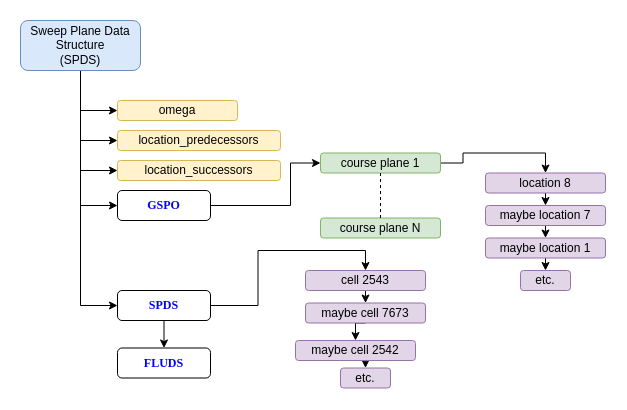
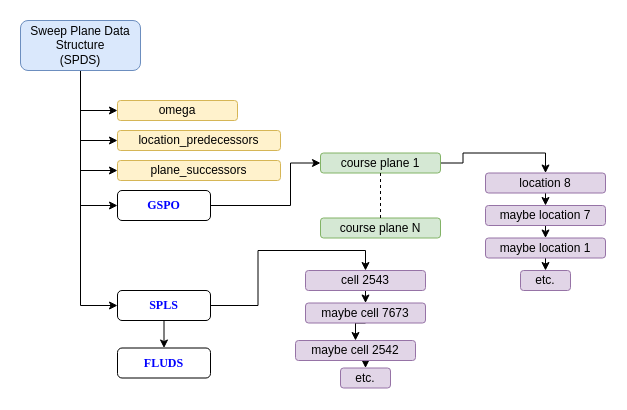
  <mxCell id="0" />
  <mxCell id="1" parent="0" />
  <mxCell id="2" style="edgeStyle=orthogonalEdgeStyle;rounded=0;orthogonalLoop=1;jettySize=auto;html=1;exitX=0.5;exitY=1;exitDx=0;exitDy=0;entryX=0;entryY=0.5;entryDx=0;entryDy=0;" edge="1" parent="1" source="7" target="8"><mxGeometry relative="1" as="geometry" /></mxCell>
  <mxCell id="3" style="edgeStyle=orthogonalEdgeStyle;rounded=0;orthogonalLoop=1;jettySize=auto;html=1;exitX=0.5;exitY=1;exitDx=0;exitDy=0;entryX=0;entryY=0.5;entryDx=0;entryDy=0;" edge="1" parent="1" source="7" target="9"><mxGeometry relative="1" as="geometry"><Array as="points"><mxPoint x="80" y="140" /></Array></mxGeometry></mxCell>
  <mxCell id="4" style="edgeStyle=orthogonalEdgeStyle;rounded=0;orthogonalLoop=1;jettySize=auto;html=1;exitX=0.5;exitY=1;exitDx=0;exitDy=0;entryX=0;entryY=0.5;entryDx=0;entryDy=0;" edge="1" parent="1" source="7" target="10"><mxGeometry relative="1" as="geometry" /></mxCell>
  <mxCell id="5" style="edgeStyle=orthogonalEdgeStyle;rounded=0;orthogonalLoop=1;jettySize=auto;html=1;exitX=0.5;exitY=1;exitDx=0;exitDy=0;entryX=0;entryY=0.5;entryDx=0;entryDy=0;" edge="1" parent="1" source="7" target="12"><mxGeometry relative="1" as="geometry" /></mxCell>
  <mxCell id="6" style="edgeStyle=orthogonalEdgeStyle;rounded=0;orthogonalLoop=1;jettySize=auto;html=1;exitX=0.5;exitY=1;exitDx=0;exitDy=0;entryX=0;entryY=0.5;entryDx=0;entryDy=0;" edge="1" parent="1" source="7" target="15"><mxGeometry relative="1" as="geometry" /></mxCell>
  <mxCell id="7" value="Sweep Plane Data Structure&lt;br&gt;(SPDS)&lt;br&gt;" style="rounded=1;whiteSpace=wrap;html=1;fillColor=#dae8fc;strokeColor=#6c8ebf;" parent="1" vertex="1"><mxGeometry x="20" y="20" width="120" height="50" as="geometry" /></mxCell>
  <mxCell id="8" value="omega&lt;br&gt;" style="rounded=1;whiteSpace=wrap;html=1;fillColor=#fff2cc;strokeColor=#d6b656;" vertex="1" parent="1"><mxGeometry x="117" y="100" width="120" height="20" as="geometry" /></mxCell>
  <mxCell id="9" value="location_predecessors&lt;br&gt;" style="rounded=1;whiteSpace=wrap;html=1;fillColor=#fff2cc;strokeColor=#d6b656;" vertex="1" parent="1"><mxGeometry x="117" y="130" width="163" height="20" as="geometry" /></mxCell>
- <mxCell id="10" value="location_successors&lt;br&gt;" style="rounded=1;whiteSpace=wrap;html=1;fillColor=#fff2cc;strokeColor=#d6b656;" vertex="1" parent="1"><mxGeometry x="117" y="160" width="163" height="20" as="geometry" /></mxCell>
+ <mxCell id="10" value="plane_successors&lt;br&gt;" style="rounded=1;whiteSpace=wrap;html=1;fillColor=#fff2cc;strokeColor=#d6b656;" vertex="1" parent="1"><mxGeometry x="117" y="160" width="163" height="20" as="geometry" /></mxCell>
  <mxCell id="11" style="edgeStyle=orthogonalEdgeStyle;rounded=0;orthogonalLoop=1;jettySize=auto;html=1;exitX=1;exitY=0.5;exitDx=0;exitDy=0;entryX=0;entryY=0.5;entryDx=0;entryDy=0;strokeColor=#000000;" edge="1" parent="1" source="12" target="17"><mxGeometry relative="1" as="geometry"><Array as="points"><mxPoint x="290" y="205" /><mxPoint x="290" y="163" /></Array></mxGeometry></mxCell>
  <mxCell id="12" value="&lt;b&gt;&lt;font face=&quot;Lucida Console&quot; color=&quot;#0000ff&quot;&gt;GSPO&lt;/font&gt;&lt;/b&gt;&lt;br&gt;" style="rounded=1;whiteSpace=wrap;html=1;" vertex="1" parent="1"><mxGeometry x="117" y="190" width="93" height="30" as="geometry" /></mxCell>
  <mxCell id="13" style="edgeStyle=orthogonalEdgeStyle;rounded=0;orthogonalLoop=1;jettySize=auto;html=1;exitX=1;exitY=0.5;exitDx=0;exitDy=0;entryX=0.5;entryY=0;entryDx=0;entryDy=0;strokeColor=#000000;" edge="1" parent="1" source="15" target="28"><mxGeometry relative="1" as="geometry" /></mxCell>
  <mxCell id="14" style="edgeStyle=orthogonalEdgeStyle;rounded=0;orthogonalLoop=1;jettySize=auto;html=1;exitX=0.5;exitY=1;exitDx=0;exitDy=0;entryX=0.5;entryY=0;entryDx=0;entryDy=0;strokeColor=#000000;" edge="1" parent="1" source="15" target="34"><mxGeometry relative="1" as="geometry" /></mxCell>
- <mxCell id="15" value="&lt;b&gt;&lt;font face=&quot;Lucida Console&quot; color=&quot;#0000ff&quot;&gt;SPDS&lt;/font&gt;&lt;/b&gt;&lt;br&gt;" style="rounded=1;whiteSpace=wrap;html=1;" vertex="1" parent="1"><mxGeometry x="117" y="290" width="93" height="30" as="geometry" /></mxCell>
+ <mxCell id="15" value="&lt;b&gt;&lt;font face=&quot;Lucida Console&quot; color=&quot;#0000ff&quot;&gt;SPLS&lt;/font&gt;&lt;/b&gt;&lt;br&gt;" style="rounded=1;whiteSpace=wrap;html=1;" vertex="1" parent="1"><mxGeometry x="117" y="290" width="93" height="30" as="geometry" /></mxCell>
  <mxCell id="16" style="edgeStyle=orthogonalEdgeStyle;rounded=0;orthogonalLoop=1;jettySize=auto;html=1;exitX=1;exitY=0.5;exitDx=0;exitDy=0;entryX=0.5;entryY=0;entryDx=0;entryDy=0;strokeColor=#000000;" edge="1" parent="1" source="17" target="21"><mxGeometry relative="1" as="geometry" /></mxCell>
  <mxCell id="17" value="course plane 1&lt;br&gt;" style="rounded=1;whiteSpace=wrap;html=1;fillColor=#d5e8d4;strokeColor=#82b366;" vertex="1" parent="1"><mxGeometry x="320" y="152.5" width="120" height="20" as="geometry" /></mxCell>
  <mxCell id="18" value="course plane N&lt;br&gt;" style="rounded=1;whiteSpace=wrap;html=1;fillColor=#d5e8d4;strokeColor=#82b366;" vertex="1" parent="1"><mxGeometry x="320" y="217.5" width="120" height="20" as="geometry" /></mxCell>
  <mxCell id="19" value="" style="endArrow=none;dashed=1;html=1;strokeColor=#000000;entryX=0.5;entryY=1;entryDx=0;entryDy=0;exitX=0.5;exitY=0;exitDx=0;exitDy=0;" edge="1" parent="1" source="18" target="17"><mxGeometry width="50" height="50" relative="1" as="geometry"><mxPoint x="95" y="327.5" as="sourcePoint" /><mxPoint x="145" y="277.5" as="targetPoint" /></mxGeometry></mxCell>
  <mxCell id="20" style="edgeStyle=orthogonalEdgeStyle;rounded=0;orthogonalLoop=1;jettySize=auto;html=1;exitX=0.5;exitY=1;exitDx=0;exitDy=0;entryX=0.5;entryY=0;entryDx=0;entryDy=0;strokeColor=#000000;" edge="1" parent="1" source="21" target="23"><mxGeometry relative="1" as="geometry" /></mxCell>
  <mxCell id="21" value="location 8&lt;br&gt;" style="rounded=1;whiteSpace=wrap;html=1;fillColor=#e1d5e7;strokeColor=#9673a6;" vertex="1" parent="1"><mxGeometry x="485" y="172.5" width="120" height="20" as="geometry" /></mxCell>
  <mxCell id="22" style="edgeStyle=orthogonalEdgeStyle;rounded=0;orthogonalLoop=1;jettySize=auto;html=1;exitX=0.5;exitY=1;exitDx=0;exitDy=0;entryX=0.5;entryY=0;entryDx=0;entryDy=0;strokeColor=#000000;" edge="1" parent="1" source="23" target="25"><mxGeometry relative="1" as="geometry" /></mxCell>
  <mxCell id="23" value="maybe location 7&lt;br&gt;" style="rounded=1;whiteSpace=wrap;html=1;fillColor=#e1d5e7;strokeColor=#9673a6;" vertex="1" parent="1"><mxGeometry x="485" y="205" width="120" height="20" as="geometry" /></mxCell>
  <mxCell id="24" style="edgeStyle=orthogonalEdgeStyle;rounded=0;orthogonalLoop=1;jettySize=auto;html=1;exitX=0.5;exitY=1;exitDx=0;exitDy=0;entryX=0.5;entryY=0;entryDx=0;entryDy=0;strokeColor=#000000;" edge="1" parent="1" source="25" target="26"><mxGeometry relative="1" as="geometry" /></mxCell>
  <mxCell id="25" value="maybe location 1&lt;br&gt;" style="rounded=1;whiteSpace=wrap;html=1;fillColor=#e1d5e7;strokeColor=#9673a6;" vertex="1" parent="1"><mxGeometry x="485" y="237.5" width="120" height="20" as="geometry" /></mxCell>
  <mxCell id="26" value="etc.&lt;br&gt;" style="rounded=1;whiteSpace=wrap;html=1;fillColor=#e1d5e7;strokeColor=#9673a6;" vertex="1" parent="1"><mxGeometry x="520" y="270" width="50" height="20" as="geometry" /></mxCell>
  <mxCell id="27" style="edgeStyle=orthogonalEdgeStyle;rounded=0;orthogonalLoop=1;jettySize=auto;html=1;exitX=0.5;exitY=1;exitDx=0;exitDy=0;entryX=0.5;entryY=0;entryDx=0;entryDy=0;strokeColor=#000000;" edge="1" parent="1" source="28" target="30"><mxGeometry relative="1" as="geometry" /></mxCell>
  <mxCell id="28" value="cell 2543&lt;br&gt;" style="rounded=1;whiteSpace=wrap;html=1;fillColor=#e1d5e7;strokeColor=#9673a6;" vertex="1" parent="1"><mxGeometry x="305" y="270" width="120" height="20" as="geometry" /></mxCell>
  <mxCell id="29" style="edgeStyle=orthogonalEdgeStyle;rounded=0;orthogonalLoop=1;jettySize=auto;html=1;exitX=0.5;exitY=1;exitDx=0;exitDy=0;entryX=0.5;entryY=0;entryDx=0;entryDy=0;strokeColor=#000000;" edge="1" parent="1" source="30" target="32"><mxGeometry relative="1" as="geometry" /></mxCell>
  <mxCell id="30" value="maybe cell 7673&lt;br&gt;" style="rounded=1;whiteSpace=wrap;html=1;fillColor=#e1d5e7;strokeColor=#9673a6;" vertex="1" parent="1"><mxGeometry x="305" y="302.5" width="120" height="20" as="geometry" /></mxCell>
  <mxCell id="31" style="edgeStyle=orthogonalEdgeStyle;rounded=0;orthogonalLoop=1;jettySize=auto;html=1;exitX=0.5;exitY=1;exitDx=0;exitDy=0;entryX=0.5;entryY=0;entryDx=0;entryDy=0;strokeColor=#000000;" edge="1" parent="1" source="32" target="33"><mxGeometry relative="1" as="geometry" /></mxCell>
  <mxCell id="32" value="maybe cell 2542&lt;br&gt;" style="rounded=1;whiteSpace=wrap;html=1;fillColor=#e1d5e7;strokeColor=#9673a6;" vertex="1" parent="1"><mxGeometry x="295" y="340" width="120" height="20" as="geometry" /></mxCell>
  <mxCell id="33" value="etc.&lt;br&gt;" style="rounded=1;whiteSpace=wrap;html=1;fillColor=#e1d5e7;strokeColor=#9673a6;" vertex="1" parent="1"><mxGeometry x="340" y="367.5" width="50" height="20" as="geometry" /></mxCell>
  <mxCell id="34" value="&lt;b&gt;&lt;font face=&quot;Lucida Console&quot; color=&quot;#0000ff&quot;&gt;FLUDS&lt;/font&gt;&lt;/b&gt;&lt;br&gt;" style="rounded=1;whiteSpace=wrap;html=1;" vertex="1" parent="1"><mxGeometry x="117" y="347.5" width="93" height="30" as="geometry" /></mxCell>
